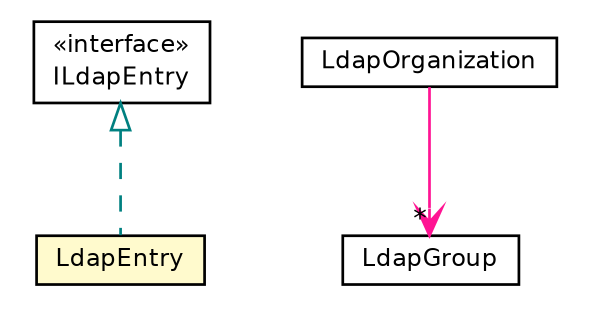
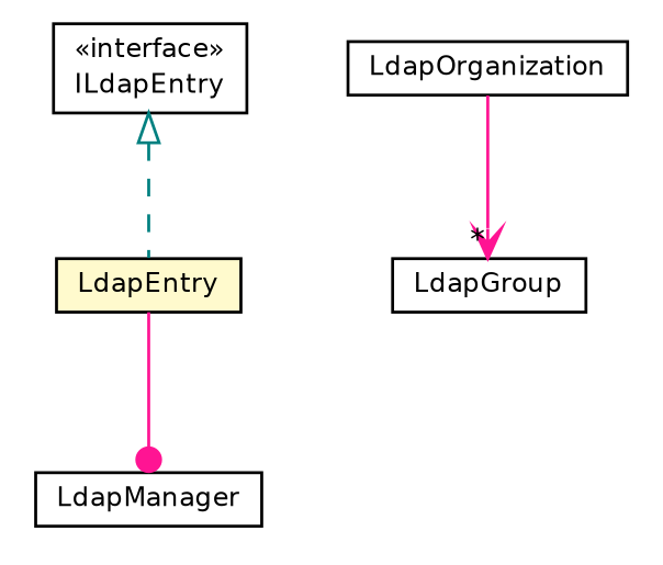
  digraph {
    node [fontcolor=black fontname=Helvetica fontsize=9.0 shape=plaintext]
    edge [color=deeppink fontname=Helvetica fontsize=10.0 headport=p labelfontname=Helvetica labelfontsize=10 tailport=p fontcolor=black]
    n1 [label=<<table border="0" cellborder="1" cellspacing="0" cellpadding="2" port="p" href="./ILdapEntry.html"> 		<tr><td><table border="0" cellspacing="0" cellpadding="1"> 			<tr><td> &laquo;interface&raquo; </td></tr> 			<tr><td> ILdapEntry </td></tr> 		</table></td></tr> 		</table>>]
    n2 [label=<<table border="0" cellborder="1" cellspacing="0" cellpadding="2" port="p" bgcolor="lemonChiffon" href="./LdapEntry.html"> 		<tr><td><table border="0" cellspacing="0" cellpadding="1"> 			<tr><td> LdapEntry </td></tr> 		</table></td></tr> 		</table>>]
+   n3 [label=<<table border="0" cellborder="1" cellspacing="0" cellpadding="2" port="p" href="./LdapManager.html"> 		<tr><td><table border="0" cellspacing="0" cellpadding="1"> 			<tr><td> LdapManager </td></tr> 		</table></td></tr> 		</table>>]
    n4 [label=<<table border="0" cellborder="1" cellspacing="0" cellpadding="2" port="p" href="./LdapGroup.html"> 		<tr><td><table border="0" cellspacing="0" cellpadding="1"> 			<tr><td> LdapGroup </td></tr> 		</table></td></tr> 		</table>>]
    n5 [label=<<table border="0" cellborder="1" cellspacing="0" cellpadding="2" port="p" href="./LdapOrganization.html"> 		<tr><td><table border="0" cellspacing="0" cellpadding="1"> 			<tr><td> LdapOrganization </td></tr> 		</table></td></tr> 		</table>>]
    n1 -> n2 [arrowtail=empty color=teal dir=back fontsize=10 style=dashed fontcolor=""]
+   n2 -> n3 [arrowhead=dot]
    n5 -> n4 [arrowhead=vee headlabel="*"]
  }
